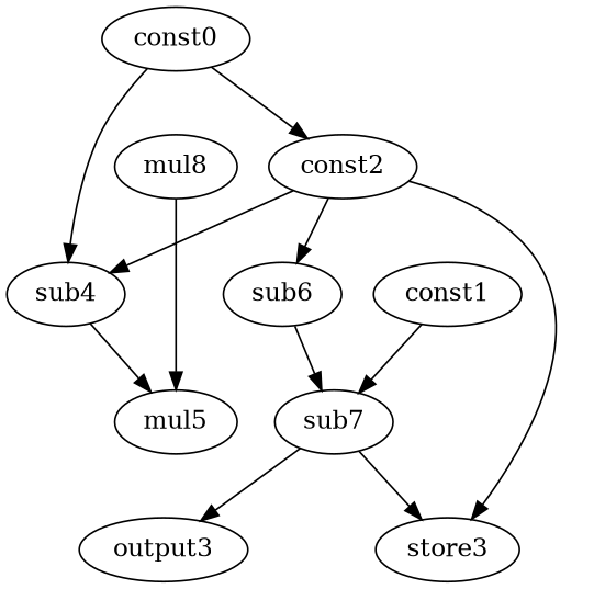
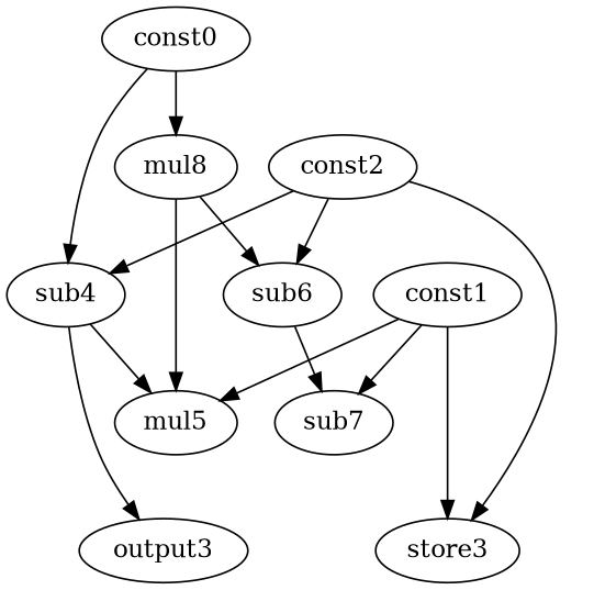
  digraph {
    node [opcode=sub]
    edge [operand=0]
    sub4
    const0 [opcode=const]
    mul8 [opcode=mul]
    mul5 [opcode=mul]
    sub6
    store3 [opcode=store]
    const1 [opcode=const]
    sub7
    n9 [label=output3 opcode=output]
    const2 [opcode=const]
    sub4 -> mul5 [operand=1]
    const0 -> sub4
-   const0 -> const2
+   const0 -> mul8
    mul8 -> mul5 [operand=1]
+   mul8 -> sub6
    sub6 -> sub7 [operand=1]
-   sub7 -> store3
+   const1 -> mul5
+   const1 -> store3
    const1 -> sub7
-   sub7 -> n9
+   sub4 -> n9
    const2 -> sub4 [operand=1]
    const2 -> sub6 [operand=1]
    const2 -> store3 [operand=1]
  }
